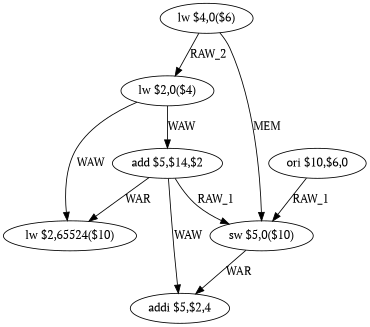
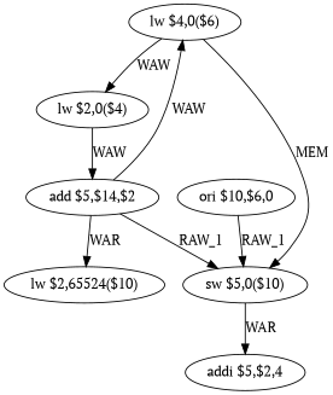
  digraph {
    fontname="PT Serif"
    node [fontname="PT Serif" shape=ellipse]
    edge [fontname="PT Serif"]
    n1 [label="lw $4,0($6)"]
    n2 [label="lw $2,0($4)"]
    n3 [label="sw $5,0($10)"]
    n4 [label="add $5,$14,$2"]
    n5 [label="lw $2,65524($10)"]
    n6 [label="addi $5,$2,4"]
    n7 [label="ori $10,$6,0"]
-   n1 -> n2 [label=RAW_2]
+   n1 -> n2 [label=WAW]
    n1 -> n3 [label=MEM]
    n2 -> n4 [label=WAW]
-   n2 -> n5 [label=WAW]
    n3 -> n6 [label=WAR]
    n4 -> n3 [label=RAW_1]
    n4 -> n5 [label=WAR]
-   n4 -> n6 [label=WAW]
+   n4 -> n1 [label=WAW]
    n7 -> n3 [label=RAW_1]
  }
